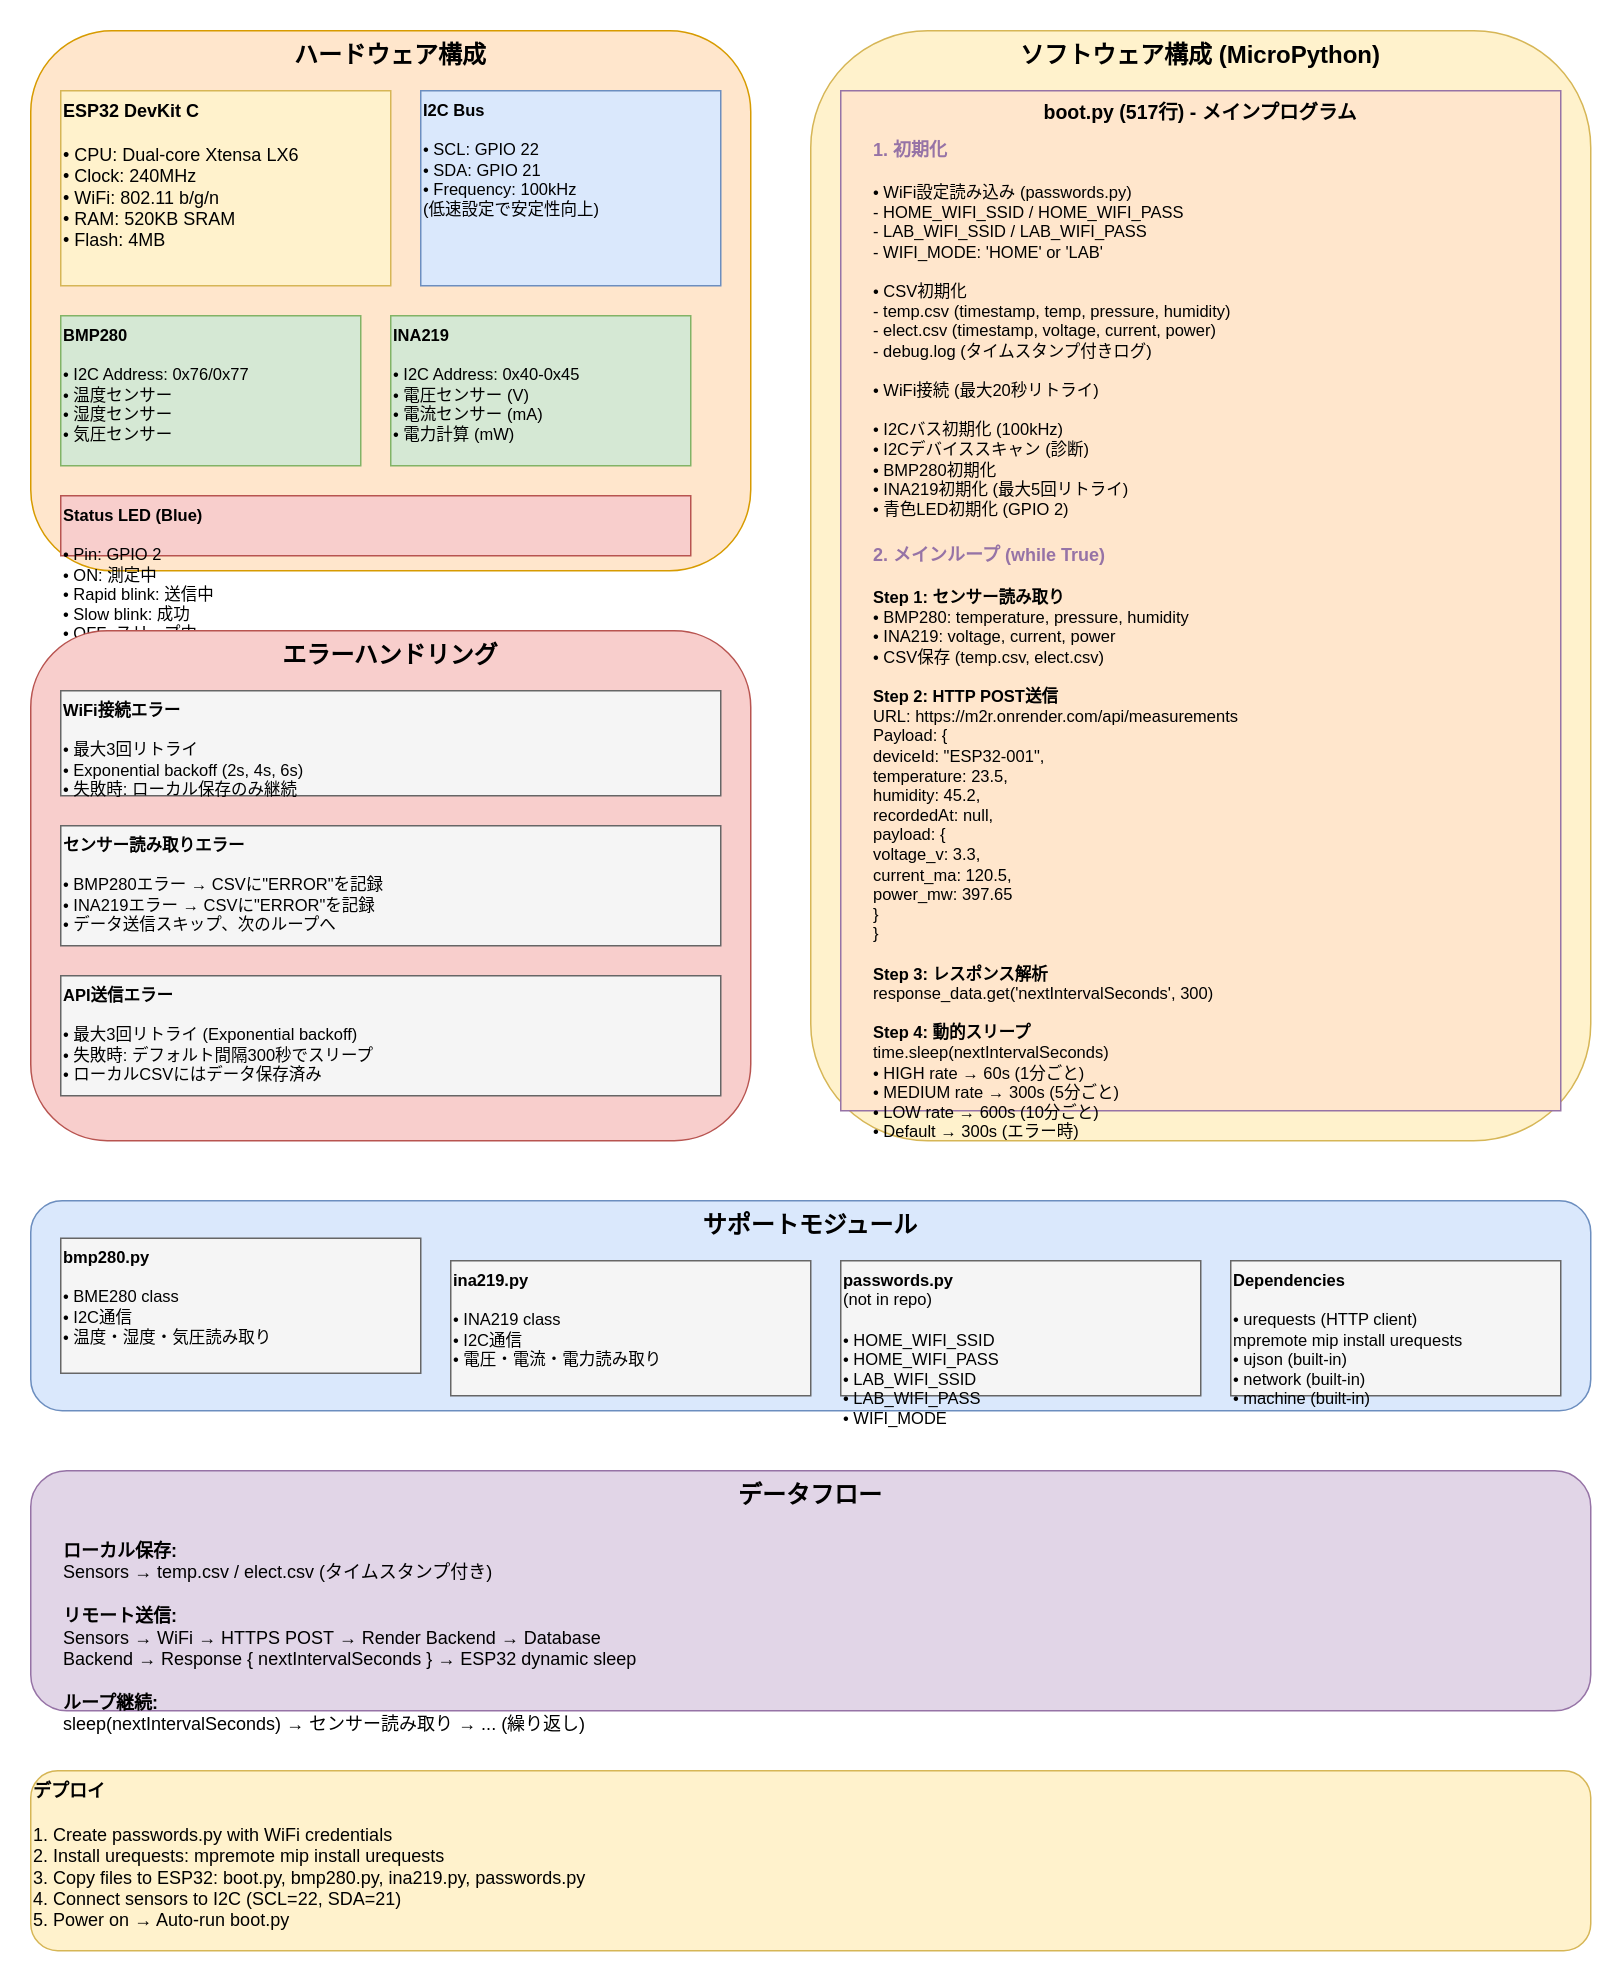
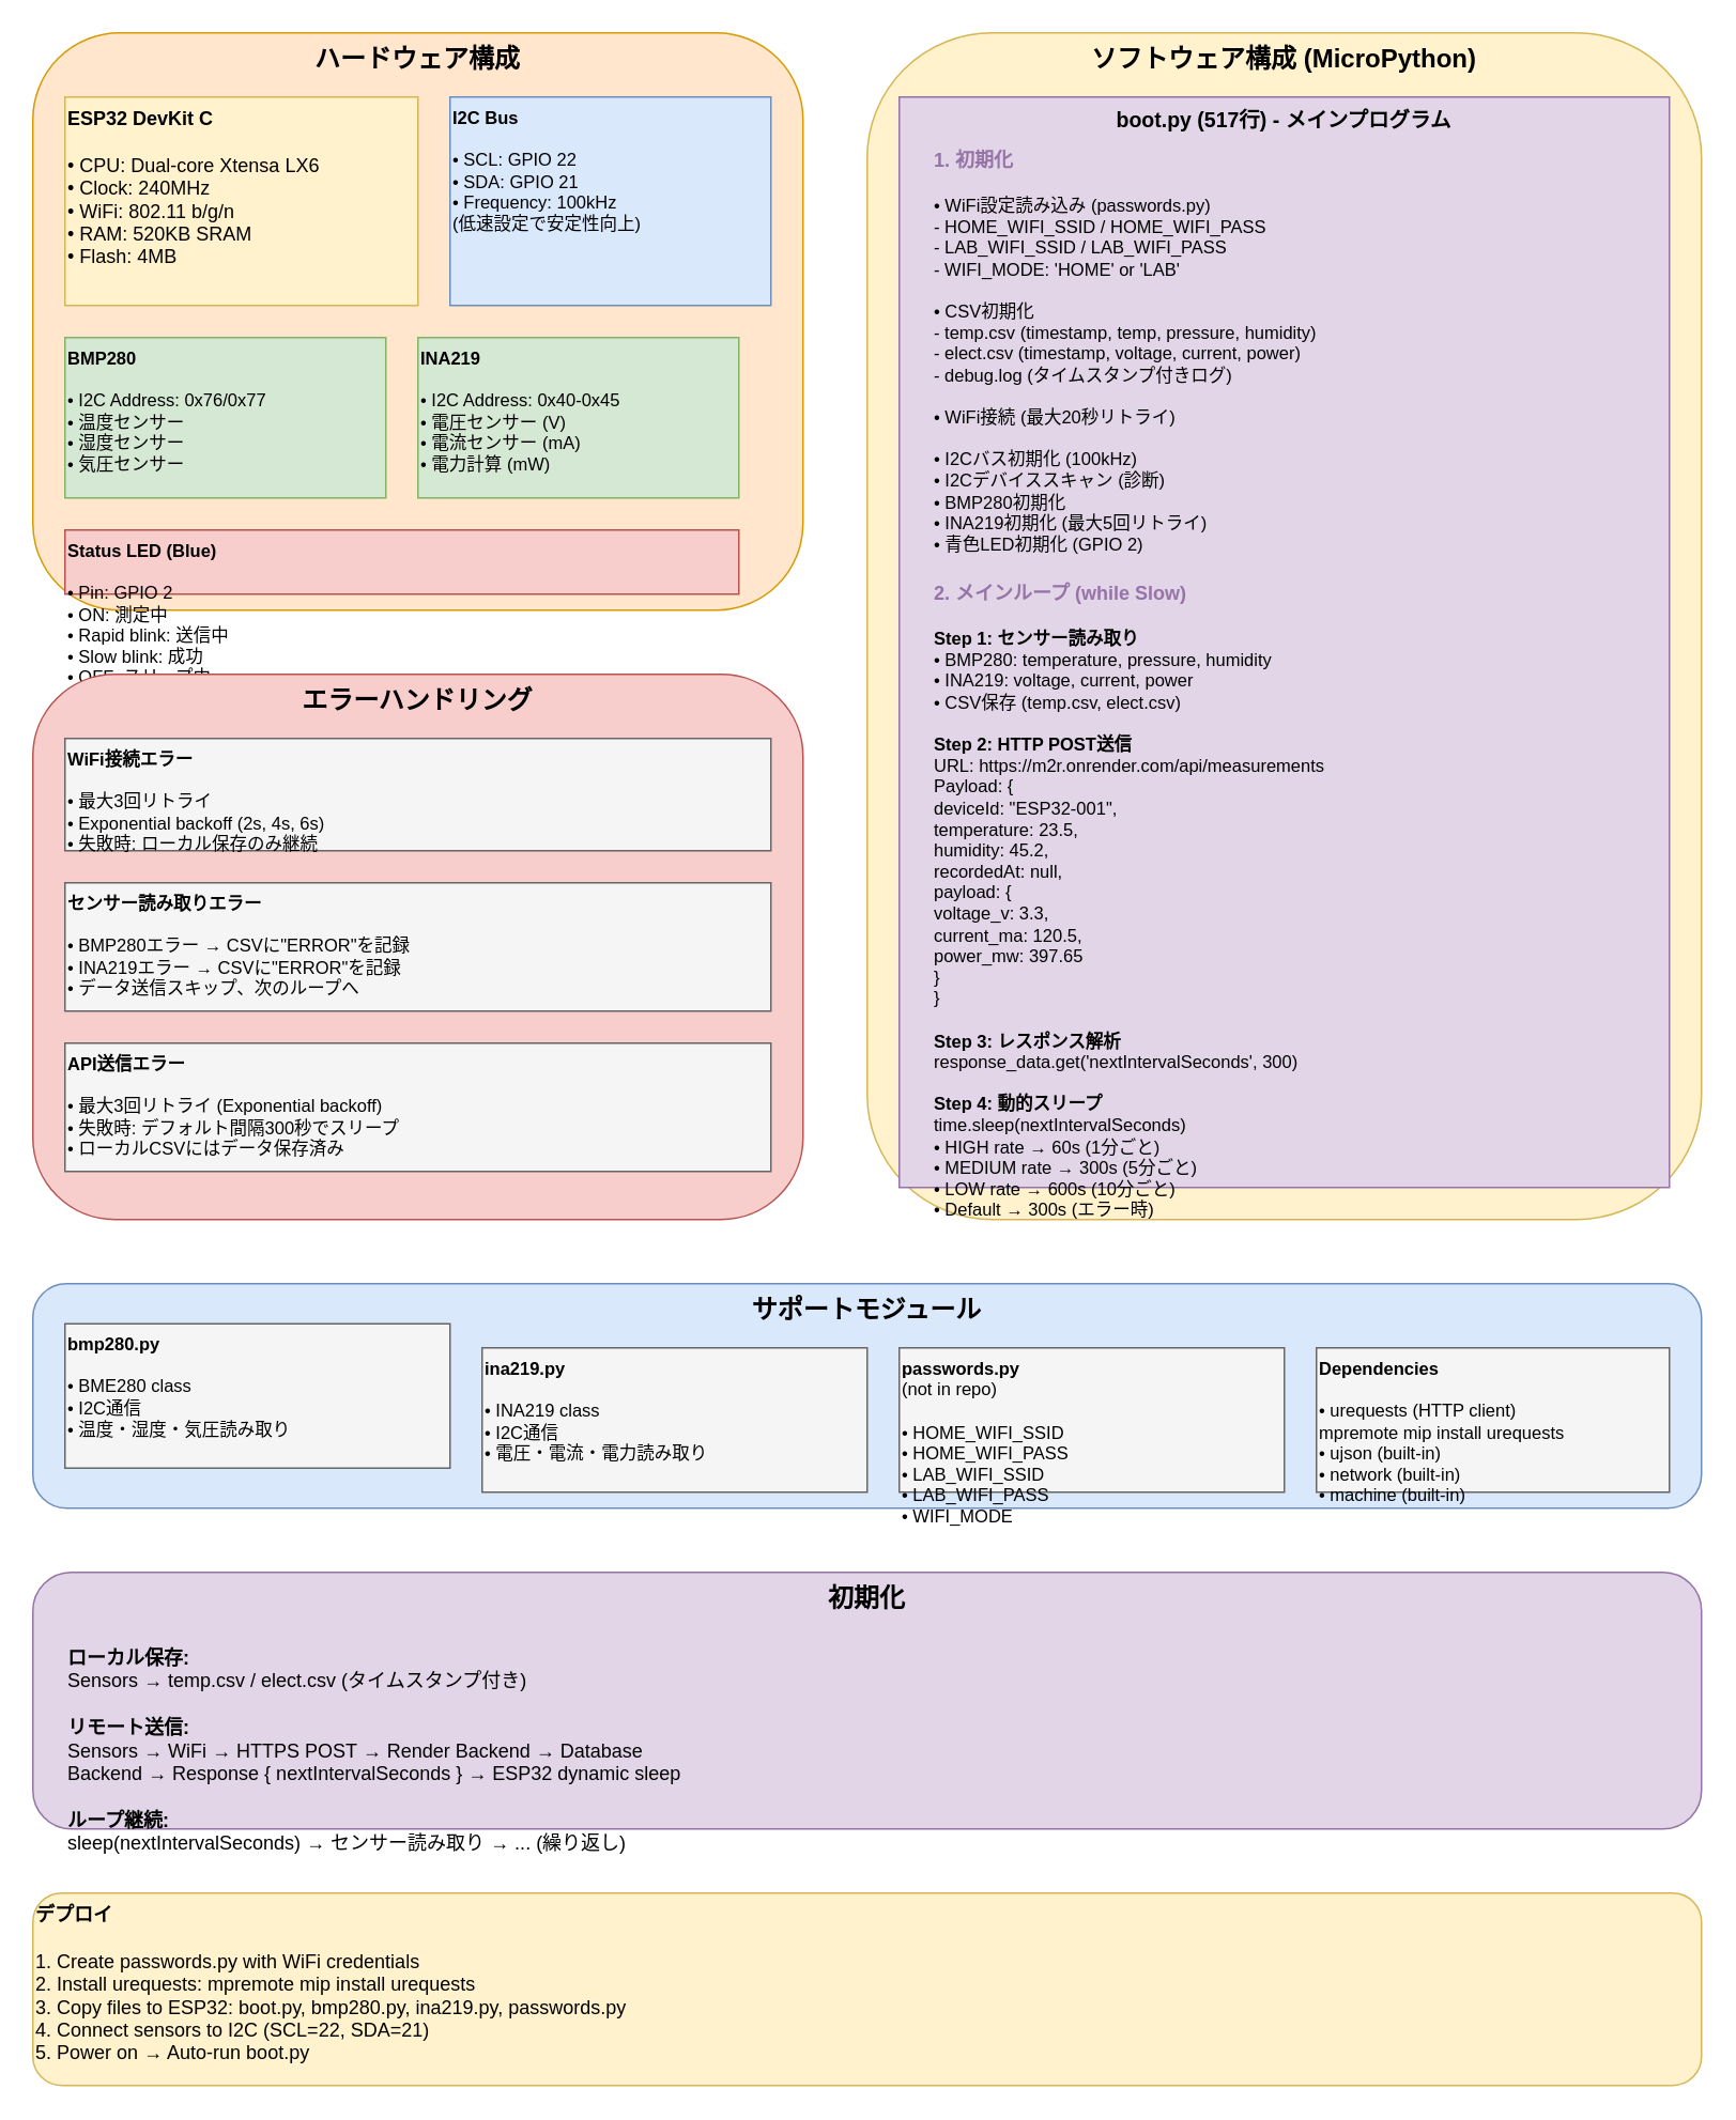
  <mxCell id="0" />
  <mxCell id="1" parent="0" />
  <mxCell id="2" value="&lt;b&gt;ハードウェア構成&lt;/b&gt;" style="rounded=1;whiteSpace=wrap;html=1;fillColor=#ffe6cc;strokeColor=#d79b00;fontSize=16;align=center;verticalAlign=top;" vertex="1" parent="1"><mxGeometry x="20" y="20" width="480" height="360" as="geometry" /></mxCell>
  <mxCell id="3" value="&lt;b&gt;ESP32 DevKit C&lt;/b&gt;&lt;br&gt;&lt;br&gt;• CPU: Dual-core Xtensa LX6&lt;br&gt;• Clock: 240MHz&lt;br&gt;• WiFi: 802.11 b/g/n&lt;br&gt;• RAM: 520KB SRAM&lt;br&gt;• Flash: 4MB" style="rounded=0;whiteSpace=wrap;html=1;fillColor=#fff2cc;strokeColor=#d6b656;fontSize=12;align=left;verticalAlign=top;" vertex="1" parent="1"><mxGeometry x="40" y="60" width="220" height="130" as="geometry" /></mxCell>
  <mxCell id="4" value="&lt;b&gt;I2C Bus&lt;/b&gt;&lt;br&gt;&lt;br&gt;• SCL: GPIO 22&lt;br&gt;• SDA: GPIO 21&lt;br&gt;• Frequency: 100kHz&lt;br&gt;  (低速設定で安定性向上)" style="rounded=0;whiteSpace=wrap;html=1;fillColor=#dae8fc;strokeColor=#6c8ebf;fontSize=11;align=left;verticalAlign=top;" vertex="1" parent="1"><mxGeometry x="280" y="60" width="200" height="130" as="geometry" /></mxCell>
  <mxCell id="5" value="&lt;b&gt;BMP280&lt;/b&gt;&lt;br&gt;&lt;br&gt;• I2C Address: 0x76/0x77&lt;br&gt;• 温度センサー&lt;br&gt;• 湿度センサー&lt;br&gt;• 気圧センサー" style="rounded=0;whiteSpace=wrap;html=1;fillColor=#d5e8d4;strokeColor=#82b366;fontSize=11;align=left;verticalAlign=top;" vertex="1" parent="1"><mxGeometry x="40" y="210" width="200" height="100" as="geometry" /></mxCell>
  <mxCell id="6" value="&lt;b&gt;INA219&lt;/b&gt;&lt;br&gt;&lt;br&gt;• I2C Address: 0x40-0x45&lt;br&gt;• 電圧センサー (V)&lt;br&gt;• 電流センサー (mA)&lt;br&gt;• 電力計算 (mW)" style="rounded=0;whiteSpace=wrap;html=1;fillColor=#d5e8d4;strokeColor=#82b366;fontSize=11;align=left;verticalAlign=top;" vertex="1" parent="1"><mxGeometry x="260" y="210" width="200" height="100" as="geometry" /></mxCell>
  <mxCell id="7" value="&lt;b&gt;Status LED (Blue)&lt;/b&gt;&lt;br&gt;&lt;br&gt;• Pin: GPIO 2&lt;br&gt;• ON: 測定中&lt;br&gt;• Rapid blink: 送信中&lt;br&gt;• Slow blink: 成功&lt;br&gt;• OFF: スリープ中" style="rounded=0;whiteSpace=wrap;html=1;fillColor=#f8cecc;strokeColor=#b85450;fontSize=11;align=left;verticalAlign=top;" vertex="1" parent="1"><mxGeometry x="40" y="330" width="420" height="40" as="geometry" /></mxCell>
  <mxCell id="8" value="&lt;b&gt;ソフトウェア構成 (MicroPython)&lt;/b&gt;" style="rounded=1;whiteSpace=wrap;html=1;fillColor=#fff2cc;strokeColor=#d6b656;fontSize=16;align=center;verticalAlign=top;" vertex="1" parent="1"><mxGeometry x="540" y="20" width="520" height="740" as="geometry" /></mxCell>
- <mxCell id="9" value="&lt;b&gt;boot.py (517行) - メインプログラム&lt;/b&gt;" style="rounded=0;whiteSpace=wrap;html=1;fillColor=#ffe6cc;strokeColor=#9673a6;fontSize=13;align=center;verticalAlign=top;fontStyle=1;" vertex="1" parent="1"><mxGeometry x="560" y="60" width="480" height="680" as="geometry" /></mxCell>
+ <mxCell id="9" value="&lt;b&gt;boot.py (517行) - メインプログラム&lt;/b&gt;" style="rounded=0;whiteSpace=wrap;html=1;fillColor=#e1d5e7;strokeColor=#9673a6;fontSize=13;align=center;verticalAlign=top;fontStyle=1" vertex="1" parent="1"><mxGeometry x="560" y="60" width="480" height="680" as="geometry" /></mxCell>
  <mxCell id="10" value="&lt;b&gt;1. 初期化&lt;/b&gt;" style="text;html=1;strokeColor=none;fillColor=none;align=left;verticalAlign=middle;whiteSpace=wrap;rounded=0;fontSize=12;fontStyle=1;fontColor=#9673a6;" vertex="1" parent="1"><mxGeometry x="580" y="90" width="440" height="20" as="geometry" /></mxCell>
  <mxCell id="11" value="• WiFi設定読み込み (passwords.py)&lt;br&gt;  - HOME_WIFI_SSID / HOME_WIFI_PASS&lt;br&gt;  - LAB_WIFI_SSID / LAB_WIFI_PASS&lt;br&gt;  - WIFI_MODE: 'HOME' or 'LAB'&lt;br&gt;&lt;br&gt;• CSV初期化&lt;br&gt;  - temp.csv (timestamp, temp, pressure, humidity)&lt;br&gt;  - elect.csv (timestamp, voltage, current, power)&lt;br&gt;  - debug.log (タイムスタンプ付きログ)&lt;br&gt;&lt;br&gt;• WiFi接続 (最大20秒リトライ)&lt;br&gt;&lt;br&gt;• I2Cバス初期化 (100kHz)&lt;br&gt;• I2Cデバイススキャン (診断)&lt;br&gt;• BMP280初期化&lt;br&gt;• INA219初期化 (最大5回リトライ)&lt;br&gt;• 青色LED初期化 (GPIO 2)" style="text;html=1;strokeColor=none;fillColor=none;align=left;verticalAlign=top;whiteSpace=wrap;rounded=0;fontSize=11;" vertex="1" parent="1"><mxGeometry x="580" y="115" width="440" height="235" as="geometry" /></mxCell>
- <mxCell id="12" value="&lt;b&gt;2. メインループ (while True)&lt;/b&gt;" style="text;html=1;strokeColor=none;fillColor=none;align=left;verticalAlign=middle;whiteSpace=wrap;rounded=0;fontSize=12;fontStyle=1;fontColor=#9673a6;" vertex="1" parent="1"><mxGeometry x="580" y="360" width="440" height="20" as="geometry" /></mxCell>
+ <mxCell id="12" value="&lt;b&gt;2. メインループ (while Slow)&lt;/b&gt;" style="text;html=1;strokeColor=none;fillColor=none;align=left;verticalAlign=middle;whiteSpace=wrap;rounded=0;fontSize=12;fontStyle=1;fontColor=#9673a6;" vertex="1" parent="1"><mxGeometry x="580" y="360" width="440" height="20" as="geometry" /></mxCell>
  <mxCell id="13" value="&lt;b&gt;Step 1: センサー読み取り&lt;/b&gt;&lt;br&gt;• BMP280: temperature, pressure, humidity&lt;br&gt;• INA219: voltage, current, power&lt;br&gt;• CSV保存 (temp.csv, elect.csv)&lt;br&gt;&lt;br&gt;&lt;b&gt;Step 2: HTTP POST送信&lt;/b&gt;&lt;br&gt;URL: https://m2r.onrender.com/api/measurements&lt;br&gt;Payload: {&lt;br&gt;  deviceId: &quot;ESP32-001&quot;,&lt;br&gt;  temperature: 23.5,&lt;br&gt;  humidity: 45.2,&lt;br&gt;  recordedAt: null,&lt;br&gt;  payload: {&lt;br&gt;    voltage_v: 3.3,&lt;br&gt;    current_ma: 120.5,&lt;br&gt;    power_mw: 397.65&lt;br&gt;  }&lt;br&gt;}&lt;br&gt;&lt;br&gt;&lt;b&gt;Step 3: レスポンス解析&lt;/b&gt;&lt;br&gt;response_data.get('nextIntervalSeconds', 300)&lt;br&gt;&lt;br&gt;&lt;b&gt;Step 4: 動的スリープ&lt;/b&gt;&lt;br&gt;time.sleep(nextIntervalSeconds)&lt;br&gt;• HIGH rate   → 60s  (1分ごと)&lt;br&gt;• MEDIUM rate → 300s (5分ごと)&lt;br&gt;• LOW rate    → 600s (10分ごと)&lt;br&gt;• Default     → 300s (エラー時)" style="text;html=1;strokeColor=none;fillColor=none;align=left;verticalAlign=top;whiteSpace=wrap;rounded=0;fontSize=11;" vertex="1" parent="1"><mxGeometry x="580" y="385" width="440" height="345" as="geometry" /></mxCell>
  <mxCell id="14" value="&lt;b&gt;エラーハンドリング&lt;/b&gt;" style="rounded=1;whiteSpace=wrap;html=1;fillColor=#f8cecc;strokeColor=#b85450;fontSize=16;align=center;verticalAlign=top;" vertex="1" parent="1"><mxGeometry x="20" y="420" width="480" height="340" as="geometry" /></mxCell>
  <mxCell id="15" value="&lt;b&gt;WiFi接続エラー&lt;/b&gt;&lt;br&gt;&lt;br&gt;• 最大3回リトライ&lt;br&gt;• Exponential backoff (2s, 4s, 6s)&lt;br&gt;• 失敗時: ローカル保存のみ継続" style="rounded=0;whiteSpace=wrap;html=1;fillColor=#f5f5f5;strokeColor=#666666;fontSize=11;align=left;verticalAlign=top;" vertex="1" parent="1"><mxGeometry x="40" y="460" width="440" height="70" as="geometry" /></mxCell>
  <mxCell id="16" value="&lt;b&gt;センサー読み取りエラー&lt;/b&gt;&lt;br&gt;&lt;br&gt;• BMP280エラー → CSVに&quot;ERROR&quot;を記録&lt;br&gt;• INA219エラー → CSVに&quot;ERROR&quot;を記録&lt;br&gt;• データ送信スキップ、次のループへ" style="rounded=0;whiteSpace=wrap;html=1;fillColor=#f5f5f5;strokeColor=#666666;fontSize=11;align=left;verticalAlign=top;" vertex="1" parent="1"><mxGeometry x="40" y="550" width="440" height="80" as="geometry" /></mxCell>
  <mxCell id="17" value="&lt;b&gt;API送信エラー&lt;/b&gt;&lt;br&gt;&lt;br&gt;• 最大3回リトライ (Exponential backoff)&lt;br&gt;• 失敗時: デフォルト間隔300秒でスリープ&lt;br&gt;• ローカルCSVにはデータ保存済み" style="rounded=0;whiteSpace=wrap;html=1;fillColor=#f5f5f5;strokeColor=#666666;fontSize=11;align=left;verticalAlign=top;" vertex="1" parent="1"><mxGeometry x="40" y="650" width="440" height="80" as="geometry" /></mxCell>
  <mxCell id="18" value="&lt;b&gt;サポートモジュール&lt;/b&gt;" style="rounded=1;whiteSpace=wrap;html=1;fillColor=#dae8fc;strokeColor=#6c8ebf;fontSize=16;align=center;verticalAlign=top;" vertex="1" parent="1"><mxGeometry x="20" y="800" width="1040" height="140" as="geometry" /></mxCell>
  <mxCell id="19" value="&lt;b&gt;bmp280.py&lt;/b&gt;&lt;br&gt;&lt;br&gt;• BME280 class&lt;br&gt;• I2C通信&lt;br&gt;• 温度・湿度・気圧読み取り" style="rounded=0;whiteSpace=wrap;html=1;fillColor=#f5f5f5;strokeColor=#666666;fontSize=11;align=left;verticalAlign=top;" vertex="1" parent="1"><mxGeometry x="40" y="825" width="240" height="90" as="geometry" /></mxCell>
  <mxCell id="20" value="&lt;b&gt;ina219.py&lt;/b&gt;&lt;br&gt;&lt;br&gt;• INA219 class&lt;br&gt;• I2C通信&lt;br&gt;• 電圧・電流・電力読み取り" style="rounded=0;whiteSpace=wrap;html=1;fillColor=#f5f5f5;strokeColor=#666666;fontSize=11;align=left;verticalAlign=top;" vertex="1" parent="1"><mxGeometry x="300" y="840" width="240" height="90" as="geometry" /></mxCell>
  <mxCell id="21" value="&lt;b&gt;passwords.py&lt;/b&gt;&lt;br&gt;(not in repo)&lt;br&gt;&lt;br&gt;• HOME_WIFI_SSID&lt;br&gt;• HOME_WIFI_PASS&lt;br&gt;• LAB_WIFI_SSID&lt;br&gt;• LAB_WIFI_PASS&lt;br&gt;• WIFI_MODE" style="rounded=0;whiteSpace=wrap;html=1;fillColor=#f5f5f5;strokeColor=#666666;fontSize=11;align=left;verticalAlign=top;" vertex="1" parent="1"><mxGeometry x="560" y="840" width="240" height="90" as="geometry" /></mxCell>
  <mxCell id="22" value="&lt;b&gt;Dependencies&lt;/b&gt;&lt;br&gt;&lt;br&gt;• urequests (HTTP client)&lt;br&gt;  mpremote mip install urequests&lt;br&gt;• ujson (built-in)&lt;br&gt;• network (built-in)&lt;br&gt;• machine (built-in)" style="rounded=0;whiteSpace=wrap;html=1;fillColor=#f5f5f5;strokeColor=#666666;fontSize=11;align=left;verticalAlign=top;" vertex="1" parent="1"><mxGeometry x="820" y="840" width="220" height="90" as="geometry" /></mxCell>
- <mxCell id="23" value="&lt;b&gt;データフロー&lt;/b&gt;" style="rounded=1;whiteSpace=wrap;html=1;fillColor=#e1d5e7;strokeColor=#9673a6;fontSize=16;align=center;verticalAlign=top;" vertex="1" parent="1"><mxGeometry x="20" y="980" width="1040" height="160" as="geometry" /></mxCell>
+ <mxCell id="23" value="&lt;b&gt;初期化&lt;/b&gt;" style="rounded=1;whiteSpace=wrap;html=1;fillColor=#e1d5e7;strokeColor=#9673a6;fontSize=16;align=center;verticalAlign=top;" vertex="1" parent="1"><mxGeometry x="20" y="980" width="1040" height="160" as="geometry" /></mxCell>
  <mxCell id="24" value="&lt;b&gt;ローカル保存:&lt;/b&gt;&lt;br&gt;Sensors → temp.csv / elect.csv (タイムスタンプ付き)&lt;br&gt;&lt;br&gt;&lt;b&gt;リモート送信:&lt;/b&gt;&lt;br&gt;Sensors → WiFi → HTTPS POST → Render Backend → Database&lt;br&gt;Backend → Response { nextIntervalSeconds } → ESP32 dynamic sleep&lt;br&gt;&lt;br&gt;&lt;b&gt;ループ継続:&lt;/b&gt;&lt;br&gt;sleep(nextIntervalSeconds) → センサー読み取り → ... (繰り返し)" style="text;html=1;strokeColor=none;fillColor=none;align=left;verticalAlign=top;whiteSpace=wrap;rounded=0;fontSize=12;" vertex="1" parent="1"><mxGeometry x="40" y="1020" width="1000" height="110" as="geometry" /></mxCell>
  <mxCell id="25" value="&lt;b&gt;デプロイ&lt;/b&gt;&lt;br&gt;&lt;br&gt;1. Create passwords.py with WiFi credentials&lt;br&gt;2. Install urequests: mpremote mip install urequests&lt;br&gt;3. Copy files to ESP32: boot.py, bmp280.py, ina219.py, passwords.py&lt;br&gt;4. Connect sensors to I2C (SCL=22, SDA=21)&lt;br&gt;5. Power on → Auto-run boot.py" style="text;html=1;strokeColor=#d6b656;fillColor=#fff2cc;align=left;verticalAlign=top;whiteSpace=wrap;rounded=1;fontSize=12;" vertex="1" parent="1"><mxGeometry x="20" y="1180" width="1040" height="120" as="geometry" /></mxCell>
